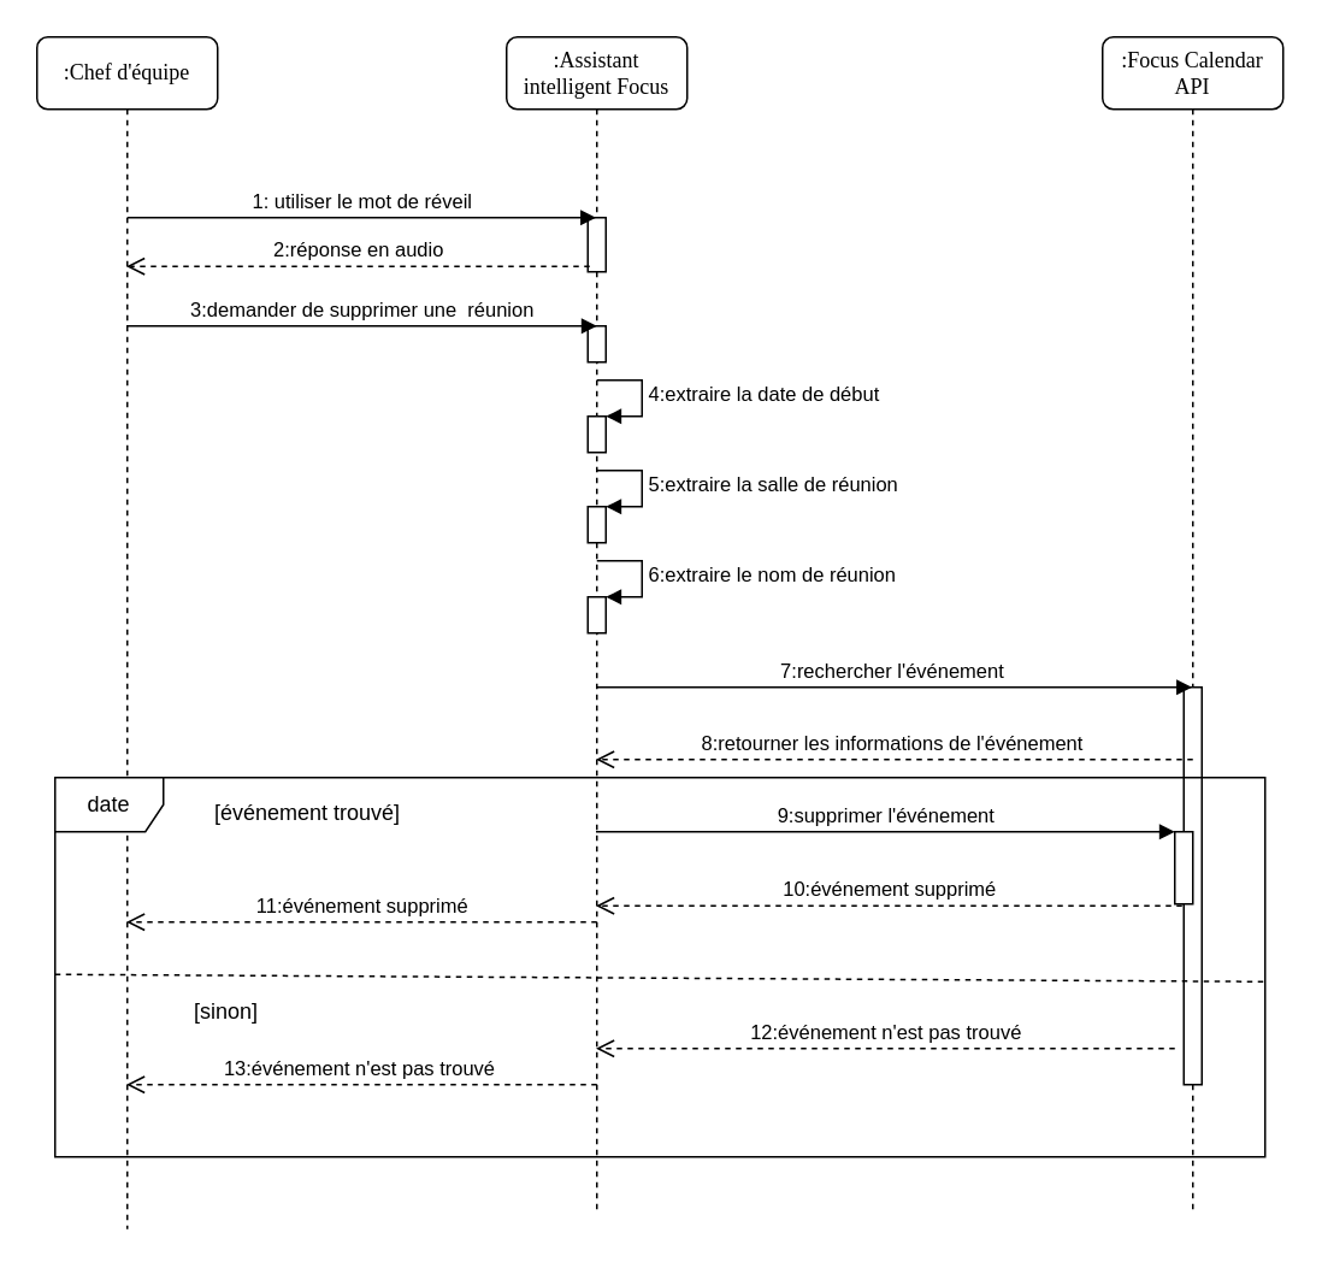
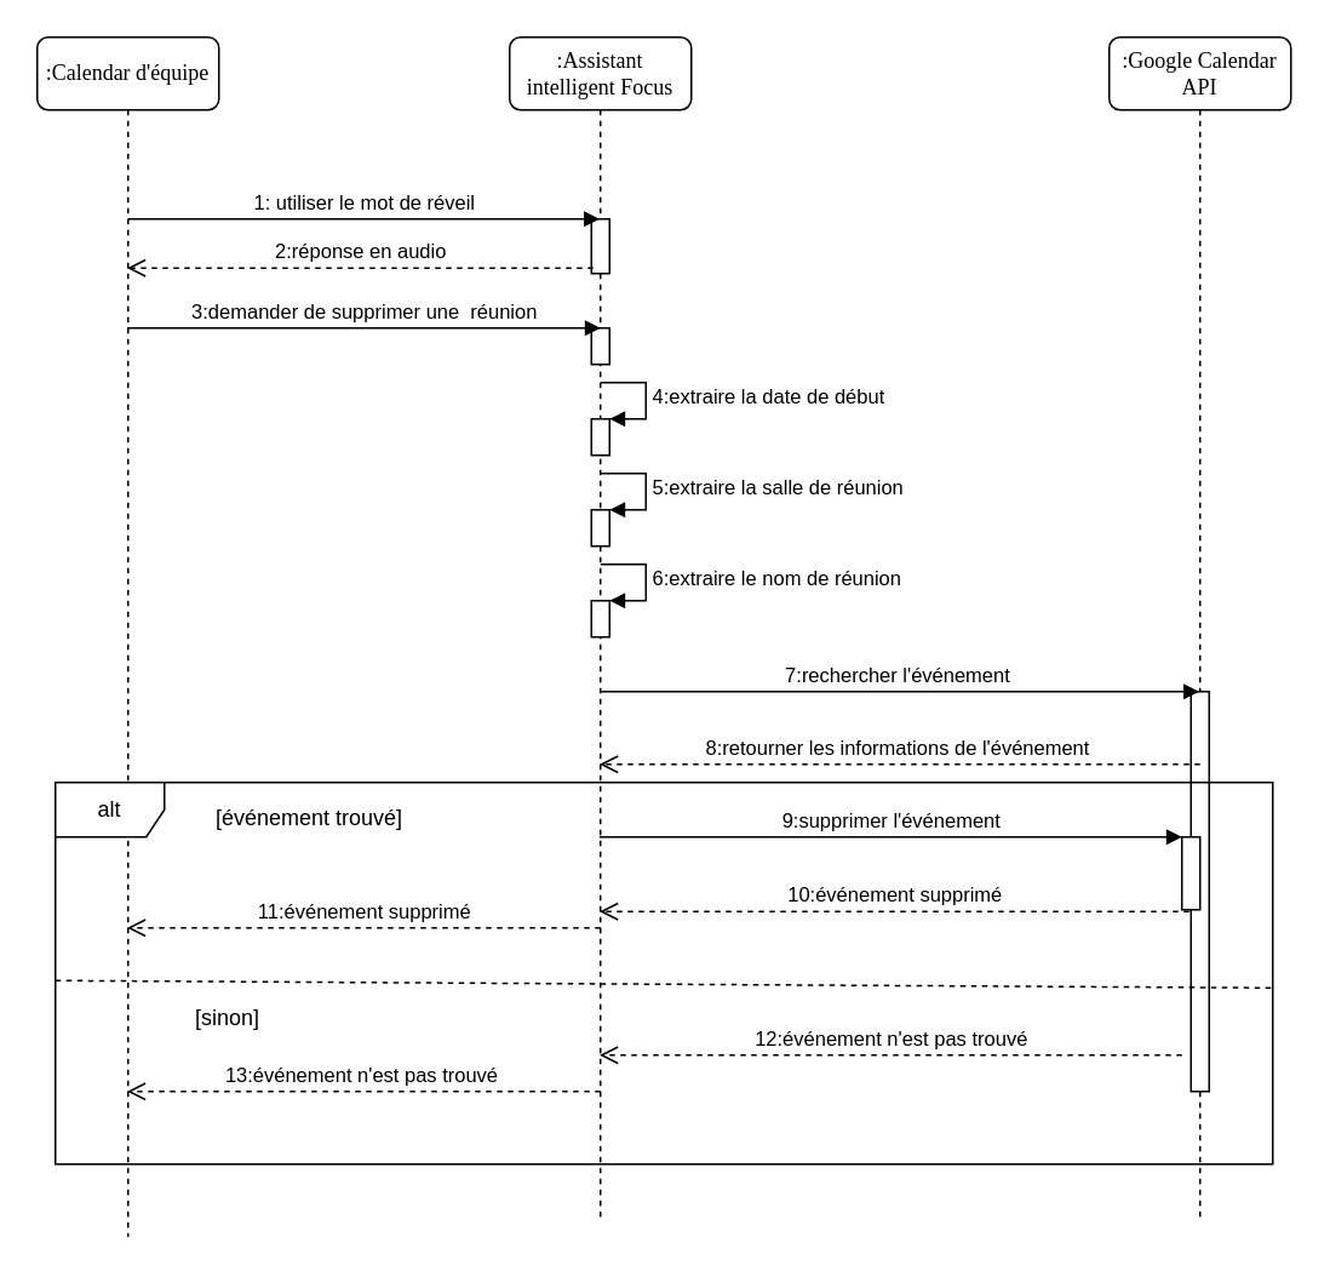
  <mxCell id="0" />
  <mxCell id="1" parent="0" />
- <mxCell id="2" value=":Chef d'équipe" style="shape=umlLifeline;perimeter=lifelinePerimeter;whiteSpace=wrap;html=1;container=1;collapsible=0;recursiveResize=0;outlineConnect=0;rounded=1;shadow=0;comic=0;labelBackgroundColor=none;strokeWidth=1;fontFamily=Verdana;fontSize=12;align=center;" parent="1" vertex="1"><mxGeometry x="20" y="20" width="100" height="660" as="geometry" /></mxCell>
+ <mxCell id="2" value=":Calendar d'équipe" style="shape=umlLifeline;perimeter=lifelinePerimeter;whiteSpace=wrap;html=1;container=1;collapsible=0;recursiveResize=0;outlineConnect=0;rounded=1;shadow=0;comic=0;labelBackgroundColor=none;strokeWidth=1;fontFamily=Verdana;fontSize=12;align=center;" parent="1" vertex="1"><mxGeometry x="20" y="20" width="100" height="660" as="geometry" /></mxCell>
  <mxCell id="3" value=":Assistant intelligent Focus" style="shape=umlLifeline;perimeter=lifelinePerimeter;whiteSpace=wrap;html=1;container=1;collapsible=0;recursiveResize=0;outlineConnect=0;rounded=1;shadow=0;comic=0;labelBackgroundColor=none;strokeWidth=1;fontFamily=Verdana;fontSize=12;align=center;" parent="1" vertex="1"><mxGeometry x="280" y="20" width="100" height="650" as="geometry" /></mxCell>
  <mxCell id="4" value="" style="html=1;points=[];perimeter=orthogonalPerimeter;" parent="3" vertex="1"><mxGeometry x="45" y="100" width="10" height="30" as="geometry" /></mxCell>
  <mxCell id="5" value="" style="html=1;points=[];perimeter=orthogonalPerimeter;" parent="3" vertex="1"><mxGeometry x="45" y="160" width="10" height="20" as="geometry" /></mxCell>
  <mxCell id="6" value="" style="html=1;points=[];perimeter=orthogonalPerimeter;" parent="3" vertex="1"><mxGeometry x="45" y="210" width="10" height="20" as="geometry" /></mxCell>
  <mxCell id="7" value="4:extraire la date de début&amp;nbsp;" style="edgeStyle=orthogonalEdgeStyle;html=1;align=left;spacingLeft=2;endArrow=block;rounded=0;entryX=1;entryY=0;" parent="3" target="6" edge="1"><mxGeometry relative="1" as="geometry"><mxPoint x="50" y="190" as="sourcePoint" /><Array as="points"><mxPoint x="75" y="190" /></Array></mxGeometry></mxCell>
  <mxCell id="8" value="" style="html=1;points=[];perimeter=orthogonalPerimeter;" parent="3" vertex="1"><mxGeometry x="45" y="260" width="10" height="20" as="geometry" /></mxCell>
  <mxCell id="9" value="5:extraire la salle de réunion&amp;nbsp;" style="edgeStyle=orthogonalEdgeStyle;html=1;align=left;spacingLeft=2;endArrow=block;rounded=0;entryX=1;entryY=0;" parent="3" target="8" edge="1"><mxGeometry relative="1" as="geometry"><mxPoint x="50" y="240" as="sourcePoint" /><Array as="points"><mxPoint x="75" y="240" /></Array></mxGeometry></mxCell>
  <mxCell id="10" value="" style="html=1;points=[];perimeter=orthogonalPerimeter;" parent="3" vertex="1"><mxGeometry x="45" y="310" width="10" height="20" as="geometry" /></mxCell>
  <mxCell id="11" value="6:extraire le nom de réunion" style="edgeStyle=orthogonalEdgeStyle;html=1;align=left;spacingLeft=2;endArrow=block;rounded=0;entryX=1;entryY=0;" parent="3" target="10" edge="1"><mxGeometry relative="1" as="geometry"><mxPoint x="50" y="290" as="sourcePoint" /><Array as="points"><mxPoint x="75" y="290" /></Array></mxGeometry></mxCell>
- <mxCell id="12" value=":Focus Calendar API" style="shape=umlLifeline;perimeter=lifelinePerimeter;whiteSpace=wrap;html=1;container=1;collapsible=0;recursiveResize=0;outlineConnect=0;rounded=1;shadow=0;comic=0;labelBackgroundColor=none;strokeWidth=1;fontFamily=Verdana;fontSize=12;align=center;" parent="1" vertex="1"><mxGeometry x="610" y="20" width="100" height="650" as="geometry" /></mxCell>
+ <mxCell id="12" value=":Google Calendar API" style="shape=umlLifeline;perimeter=lifelinePerimeter;whiteSpace=wrap;html=1;container=1;collapsible=0;recursiveResize=0;outlineConnect=0;rounded=1;shadow=0;comic=0;labelBackgroundColor=none;strokeWidth=1;fontFamily=Verdana;fontSize=12;align=center;" parent="1" vertex="1"><mxGeometry x="610" y="20" width="100" height="650" as="geometry" /></mxCell>
  <mxCell id="13" value="" style="html=1;points=[];perimeter=orthogonalPerimeter;" parent="12" vertex="1"><mxGeometry x="45" y="360" width="10" height="220" as="geometry" /></mxCell>
  <mxCell id="14" value="" style="html=1;points=[];perimeter=orthogonalPerimeter;" parent="12" vertex="1"><mxGeometry x="40" y="440" width="10" height="40" as="geometry" /></mxCell>
  <mxCell id="15" value="1: utiliser le mot de réveil" style="html=1;verticalAlign=bottom;endArrow=block;" parent="1" edge="1"><mxGeometry width="80" relative="1" as="geometry"><mxPoint x="70" y="120" as="sourcePoint" /><mxPoint x="329.5" y="120" as="targetPoint" /></mxGeometry></mxCell>
  <mxCell id="16" value="2:réponse en audio" style="html=1;verticalAlign=bottom;endArrow=open;dashed=1;endSize=8;exitX=0.1;exitY=0.9;exitDx=0;exitDy=0;exitPerimeter=0;" parent="1" edge="1"><mxGeometry relative="1" as="geometry"><mxPoint x="326" y="147" as="sourcePoint" /><mxPoint x="69.5" y="147" as="targetPoint" /></mxGeometry></mxCell>
  <mxCell id="17" value="3:demander de supprimer une&amp;nbsp; réunion" style="html=1;verticalAlign=bottom;endArrow=block;" parent="1" edge="1"><mxGeometry width="80" relative="1" as="geometry"><mxPoint x="69.5" y="180" as="sourcePoint" /><mxPoint x="330" y="180" as="targetPoint" /></mxGeometry></mxCell>
  <mxCell id="18" value="7:rechercher l'événement&amp;nbsp;" style="html=1;verticalAlign=bottom;endArrow=block;" parent="1" target="12" edge="1"><mxGeometry width="80" relative="1" as="geometry"><mxPoint x="330" y="380" as="sourcePoint" /><mxPoint x="410" y="380" as="targetPoint" /></mxGeometry></mxCell>
  <mxCell id="19" value="8:retourner les informations de l'événement&amp;nbsp;" style="html=1;verticalAlign=bottom;endArrow=open;dashed=1;endSize=8;" parent="1" target="3" edge="1"><mxGeometry relative="1" as="geometry"><mxPoint x="660" y="420" as="sourcePoint" /><mxPoint x="580" y="420" as="targetPoint" /></mxGeometry></mxCell>
  <mxCell id="20" value="9:supprimer l'événement" style="html=1;verticalAlign=bottom;endArrow=block;" parent="1" source="3" edge="1"><mxGeometry width="80" relative="1" as="geometry"><mxPoint x="340" y="460" as="sourcePoint" /><mxPoint x="650" y="460" as="targetPoint" /></mxGeometry></mxCell>
  <mxCell id="21" value="10:événement supprimé" style="html=1;verticalAlign=bottom;endArrow=open;dashed=1;endSize=8;exitX=0.4;exitY=1.025;exitDx=0;exitDy=0;exitPerimeter=0;" parent="1" source="14" target="3" edge="1"><mxGeometry relative="1" as="geometry"><mxPoint x="630" y="500" as="sourcePoint" /><mxPoint x="580" y="500" as="targetPoint" /></mxGeometry></mxCell>
  <mxCell id="22" value="11:événement supprimé" style="html=1;verticalAlign=bottom;endArrow=open;dashed=1;endSize=8;" parent="1" target="2" edge="1"><mxGeometry relative="1" as="geometry"><mxPoint x="330" y="510" as="sourcePoint" /><mxPoint x="250" y="510" as="targetPoint" /></mxGeometry></mxCell>
  <mxCell id="23" value="[événement trouvé]" style="text;html=1;strokeColor=none;fillColor=none;align=center;verticalAlign=middle;whiteSpace=wrap;rounded=0;" parent="1" vertex="1"><mxGeometry x="110" y="440" width="120" height="20" as="geometry" /></mxCell>
  <mxCell id="24" value="[sinon]" style="text;html=1;strokeColor=none;fillColor=none;align=center;verticalAlign=middle;whiteSpace=wrap;rounded=0;" parent="1" vertex="1"><mxGeometry x="40" y="550" width="170" height="20" as="geometry" /></mxCell>
  <mxCell id="25" value="12:événement n'est pas trouvé" style="html=1;verticalAlign=bottom;endArrow=open;dashed=1;endSize=8;" parent="1" target="3" edge="1"><mxGeometry relative="1" as="geometry"><mxPoint x="650" y="580" as="sourcePoint" /><mxPoint x="580" y="580" as="targetPoint" /></mxGeometry></mxCell>
- <mxCell id="26" value="date" style="shape=umlFrame;whiteSpace=wrap;html=1;" parent="1" vertex="1"><mxGeometry x="30" y="430" width="670" height="210" as="geometry" /></mxCell>
+ <mxCell id="26" value="alt" style="shape=umlFrame;whiteSpace=wrap;html=1;" parent="1" vertex="1"><mxGeometry x="30" y="430" width="670" height="210" as="geometry" /></mxCell>
  <mxCell id="27" value="" style="endArrow=none;dashed=1;html=1;exitX=0;exitY=0.519;exitDx=0;exitDy=0;exitPerimeter=0;" parent="1" source="26" edge="1"><mxGeometry width="50" height="50" relative="1" as="geometry"><mxPoint x="90" y="590" as="sourcePoint" /><mxPoint x="700" y="543" as="targetPoint" /><Array as="points" /></mxGeometry></mxCell>
  <mxCell id="28" value="13:événement n'est pas trouvé&amp;nbsp;" style="html=1;verticalAlign=bottom;endArrow=open;dashed=1;endSize=8;" parent="1" target="2" edge="1"><mxGeometry relative="1" as="geometry"><mxPoint x="330" y="600" as="sourcePoint" /><mxPoint x="250" y="600" as="targetPoint" /></mxGeometry></mxCell>
